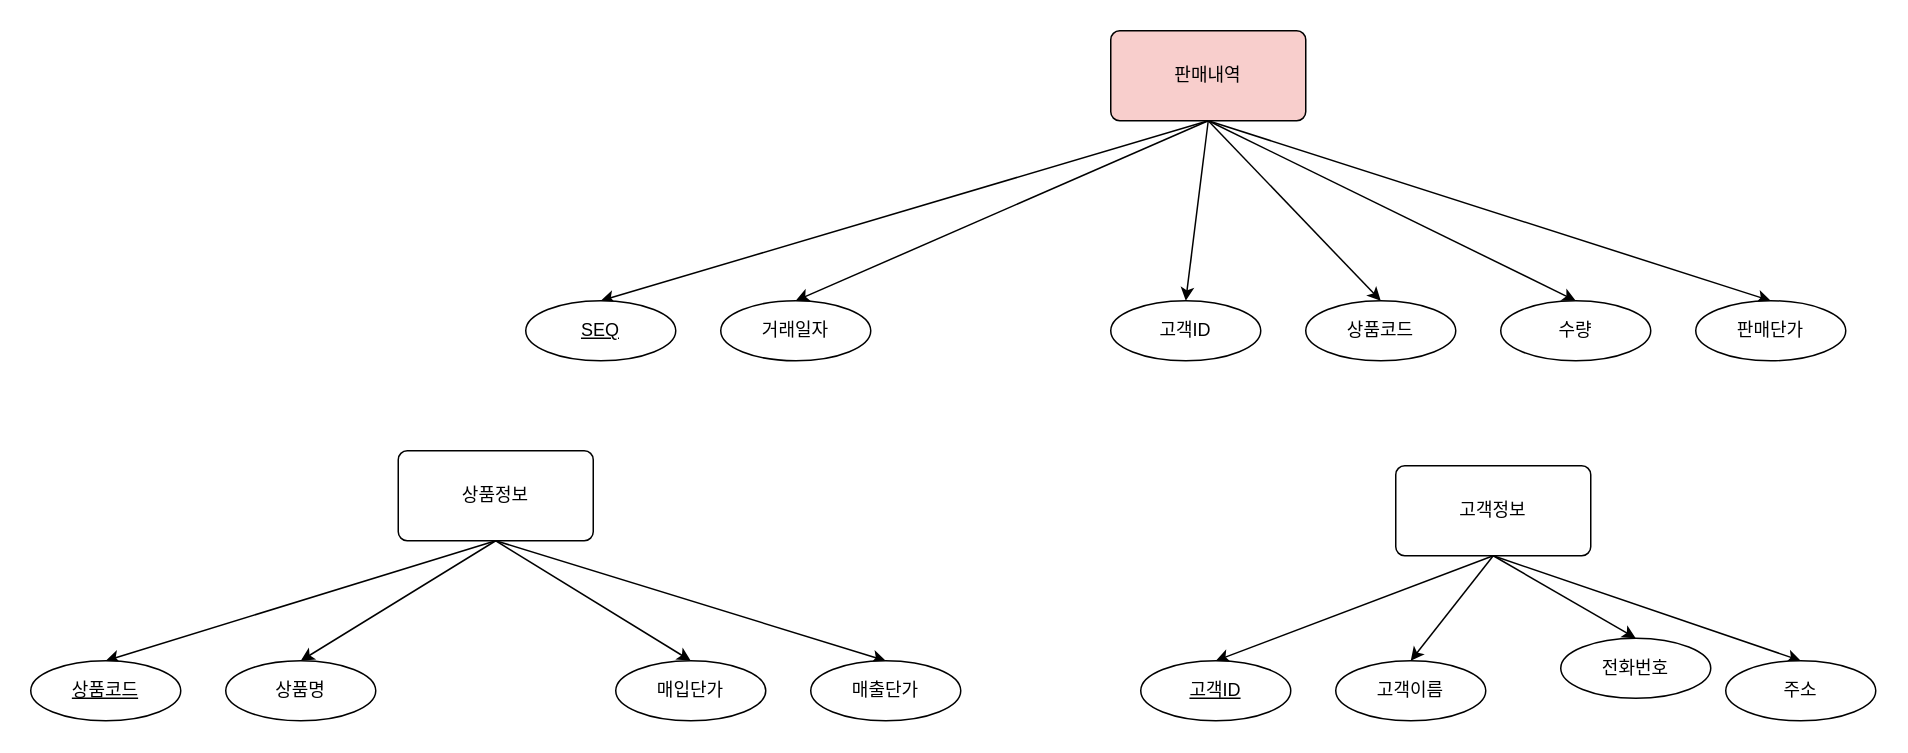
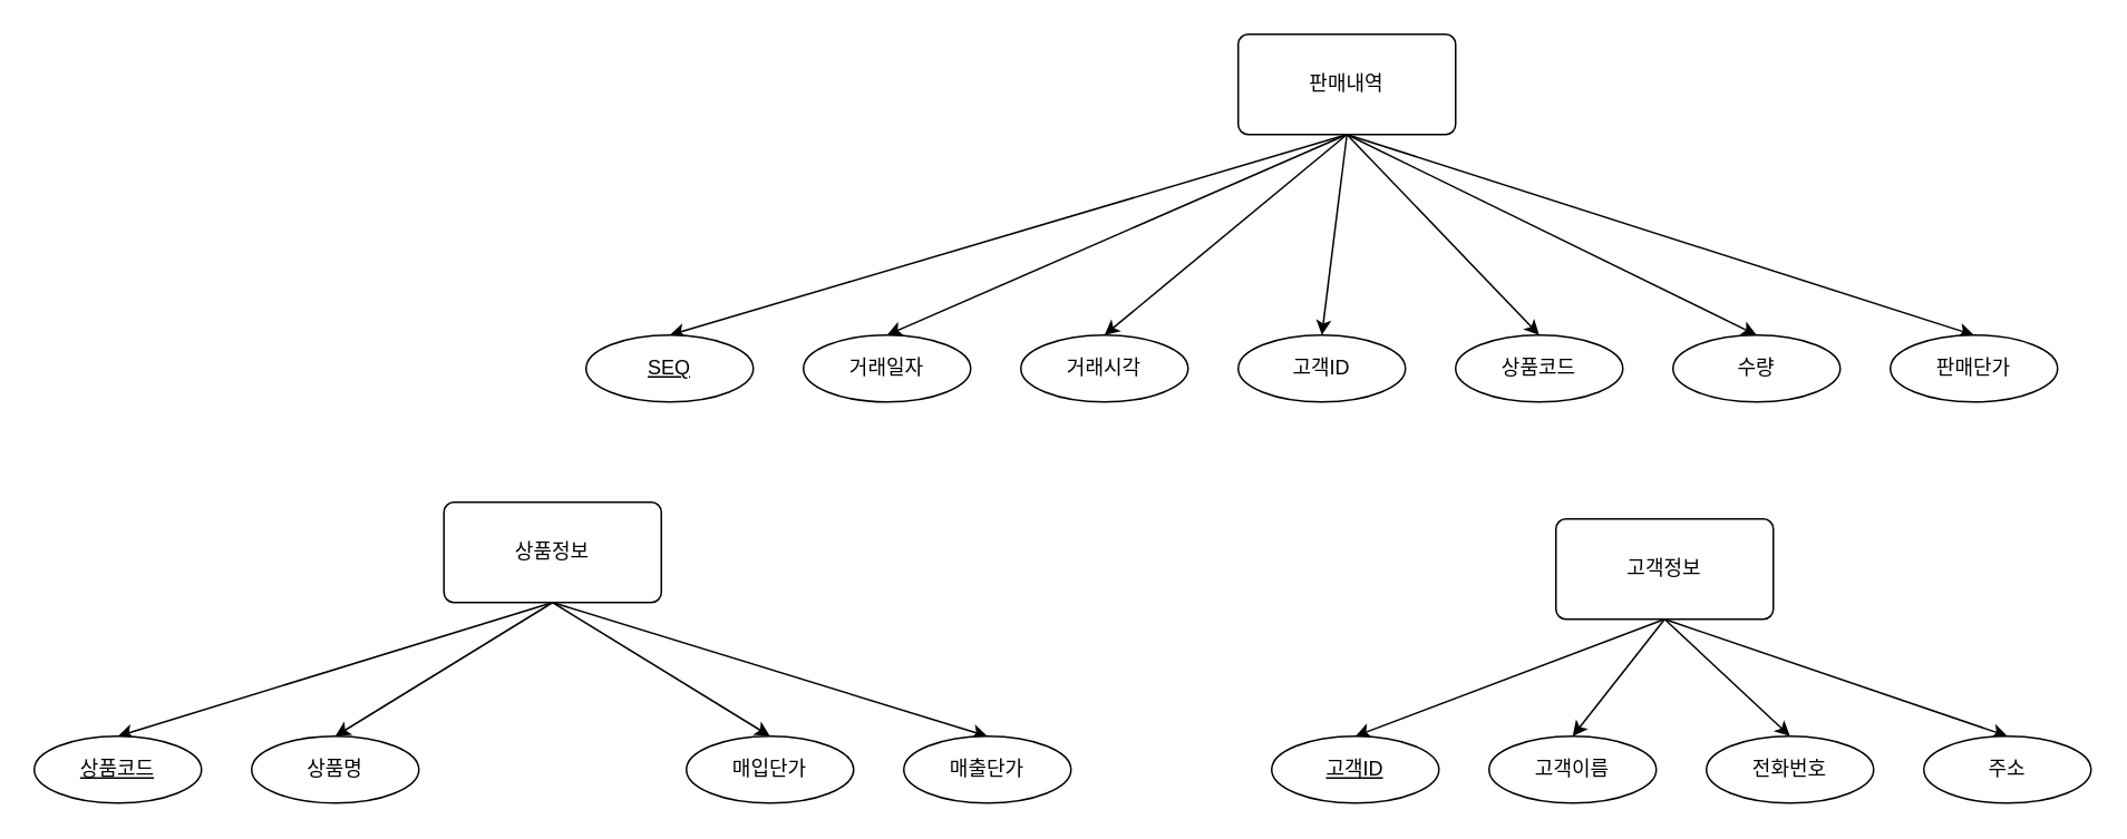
  <mxCell id="0" />
  <mxCell id="1" parent="0" />
  <mxCell id="2" style="rounded=0;orthogonalLoop=1;jettySize=auto;html=1;entryX=0.5;entryY=0;entryDx=0;entryDy=0;exitX=0.5;exitY=1;exitDx=0;exitDy=0;" edge="1" parent="1" source="6" target="7"><mxGeometry relative="1" as="geometry" /></mxCell>
  <mxCell id="3" style="rounded=0;orthogonalLoop=1;jettySize=auto;html=1;entryX=0.5;entryY=0;entryDx=0;entryDy=0;exitX=0.5;exitY=1;exitDx=0;exitDy=0;" edge="1" parent="1" source="6" target="8"><mxGeometry relative="1" as="geometry" /></mxCell>
  <mxCell id="4" style="rounded=0;orthogonalLoop=1;jettySize=auto;html=1;entryX=0.5;entryY=0;entryDx=0;entryDy=0;exitX=0.5;exitY=1;exitDx=0;exitDy=0;" edge="1" parent="1" source="6" target="9"><mxGeometry relative="1" as="geometry" /></mxCell>
  <mxCell id="5" style="rounded=0;orthogonalLoop=1;jettySize=auto;html=1;entryX=0.5;entryY=0;entryDx=0;entryDy=0;exitX=0.5;exitY=1;exitDx=0;exitDy=0;" edge="1" parent="1" source="6" target="10"><mxGeometry relative="1" as="geometry" /></mxCell>
  <mxCell id="6" value="상품정보" style="rounded=1;arcSize=10;whiteSpace=wrap;html=1;align=center;" vertex="1" parent="1"><mxGeometry x="265" y="300" width="130" height="60" as="geometry" /></mxCell>
  <mxCell id="7" value="상품코드" style="ellipse;whiteSpace=wrap;html=1;align=center;fontStyle=4;" vertex="1" parent="1"><mxGeometry x="20" y="440" width="100" height="40" as="geometry" /></mxCell>
  <mxCell id="8" value="상품명" style="ellipse;whiteSpace=wrap;html=1;align=center;" vertex="1" parent="1"><mxGeometry x="150" y="440" width="100" height="40" as="geometry" /></mxCell>
  <mxCell id="9" value="매입단가" style="ellipse;whiteSpace=wrap;html=1;align=center;" vertex="1" parent="1"><mxGeometry x="410" y="440" width="100" height="40" as="geometry" /></mxCell>
  <mxCell id="10" value="매출단가" style="ellipse;whiteSpace=wrap;html=1;align=center;" vertex="1" parent="1"><mxGeometry x="540" y="440" width="100" height="40" as="geometry" /></mxCell>
  <mxCell id="11" style="rounded=0;orthogonalLoop=1;jettySize=auto;html=1;entryX=0.5;entryY=0;entryDx=0;entryDy=0;exitX=0.5;exitY=1;exitDx=0;exitDy=0;" edge="1" parent="1" source="15" target="16"><mxGeometry relative="1" as="geometry" /></mxCell>
  <mxCell id="12" style="edgeStyle=none;shape=connector;rounded=0;orthogonalLoop=1;jettySize=auto;html=1;entryX=0.5;entryY=0;entryDx=0;entryDy=0;labelBackgroundColor=default;strokeColor=default;fontFamily=Helvetica;fontSize=11;fontColor=default;endArrow=classic;exitX=0.5;exitY=1;exitDx=0;exitDy=0;" edge="1" parent="1" source="15" target="17"><mxGeometry relative="1" as="geometry" /></mxCell>
  <mxCell id="13" style="edgeStyle=none;shape=connector;rounded=0;orthogonalLoop=1;jettySize=auto;html=1;entryX=0.5;entryY=0;entryDx=0;entryDy=0;labelBackgroundColor=default;strokeColor=default;fontFamily=Helvetica;fontSize=11;fontColor=default;endArrow=classic;exitX=0.5;exitY=1;exitDx=0;exitDy=0;" edge="1" parent="1" source="15" target="18"><mxGeometry relative="1" as="geometry" /></mxCell>
  <mxCell id="14" style="edgeStyle=none;shape=connector;rounded=0;orthogonalLoop=1;jettySize=auto;html=1;entryX=0.5;entryY=0;entryDx=0;entryDy=0;labelBackgroundColor=default;strokeColor=default;fontFamily=Helvetica;fontSize=11;fontColor=default;endArrow=classic;exitX=0.5;exitY=1;exitDx=0;exitDy=0;" edge="1" parent="1" source="15" target="19"><mxGeometry relative="1" as="geometry" /></mxCell>
  <mxCell id="15" value="고객정보" style="rounded=1;arcSize=10;whiteSpace=wrap;html=1;align=center;" vertex="1" parent="1"><mxGeometry x="930" y="310" width="130" height="60" as="geometry" /></mxCell>
  <mxCell id="16" value="고객ID" style="ellipse;whiteSpace=wrap;html=1;align=center;fontStyle=4;" vertex="1" parent="1"><mxGeometry x="760" y="440" width="100" height="40" as="geometry" /></mxCell>
  <mxCell id="17" value="고객이름" style="ellipse;whiteSpace=wrap;html=1;align=center;" vertex="1" parent="1"><mxGeometry x="890" y="440" width="100" height="40" as="geometry" /></mxCell>
- <mxCell id="18" value="전화번호" style="ellipse;whiteSpace=wrap;html=1;align=center;" vertex="1" parent="1"><mxGeometry x="1040" y="425" width="100" height="40" as="geometry" /></mxCell>
+ <mxCell id="18" value="전화번호" style="ellipse;whiteSpace=wrap;html=1;align=center;" vertex="1" parent="1"><mxGeometry x="1020" y="440" width="100" height="40" as="geometry" /></mxCell>
  <mxCell id="19" value="주소" style="ellipse;whiteSpace=wrap;html=1;align=center;" vertex="1" parent="1"><mxGeometry x="1150" y="440" width="100" height="40" as="geometry" /></mxCell>
  <mxCell id="20" style="rounded=0;orthogonalLoop=1;jettySize=auto;html=1;entryX=0.5;entryY=0;entryDx=0;entryDy=0;exitX=0.5;exitY=1;exitDx=0;exitDy=0;" edge="1" parent="1" source="27" target="28"><mxGeometry relative="1" as="geometry" /></mxCell>
  <mxCell id="21" style="rounded=0;orthogonalLoop=1;jettySize=auto;html=1;entryX=0.5;entryY=0;entryDx=0;entryDy=0;exitX=0.5;exitY=1;exitDx=0;exitDy=0;" edge="1" parent="1" source="27" target="29"><mxGeometry relative="1" as="geometry" /></mxCell>
+ <mxCell id="22" style="rounded=0;orthogonalLoop=1;jettySize=auto;html=1;entryX=0.5;entryY=0;entryDx=0;entryDy=0;exitX=0.5;exitY=1;exitDx=0;exitDy=0;" edge="1" parent="1" source="27" target="30"><mxGeometry relative="1" as="geometry" /></mxCell>
  <mxCell id="23" style="rounded=0;orthogonalLoop=1;jettySize=auto;html=1;entryX=0.5;entryY=0;entryDx=0;entryDy=0;exitX=0.5;exitY=1;exitDx=0;exitDy=0;" edge="1" parent="1" source="27" target="31"><mxGeometry relative="1" as="geometry" /></mxCell>
  <mxCell id="24" style="rounded=0;orthogonalLoop=1;jettySize=auto;html=1;entryX=0.5;entryY=0;entryDx=0;entryDy=0;exitX=0.5;exitY=1;exitDx=0;exitDy=0;" edge="1" parent="1" source="27" target="32"><mxGeometry relative="1" as="geometry" /></mxCell>
  <mxCell id="25" style="edgeStyle=none;shape=connector;rounded=0;orthogonalLoop=1;jettySize=auto;html=1;entryX=0.5;entryY=0;entryDx=0;entryDy=0;labelBackgroundColor=default;strokeColor=default;fontFamily=Helvetica;fontSize=11;fontColor=default;endArrow=classic;exitX=0.5;exitY=1;exitDx=0;exitDy=0;" edge="1" parent="1" source="27" target="34"><mxGeometry relative="1" as="geometry" /></mxCell>
  <mxCell id="26" style="edgeStyle=none;shape=connector;rounded=0;orthogonalLoop=1;jettySize=auto;html=1;entryX=0.5;entryY=0;entryDx=0;entryDy=0;labelBackgroundColor=default;strokeColor=default;fontFamily=Helvetica;fontSize=11;fontColor=default;endArrow=classic;exitX=0.5;exitY=1;exitDx=0;exitDy=0;" edge="1" parent="1" source="27" target="33"><mxGeometry relative="1" as="geometry" /></mxCell>
- <mxCell id="27" value="판매내역" style="rounded=1;arcSize=10;whiteSpace=wrap;html=1;align=center;fillColor=#f8cecc;" vertex="1" parent="1"><mxGeometry x="740" y="20" width="130" height="60" as="geometry" /></mxCell>
+ <mxCell id="27" value="판매내역" style="rounded=1;arcSize=10;whiteSpace=wrap;html=1;align=center;" vertex="1" parent="1"><mxGeometry x="740" y="20" width="130" height="60" as="geometry" /></mxCell>
  <mxCell id="28" value="SEQ" style="ellipse;whiteSpace=wrap;html=1;align=center;fontStyle=4;" vertex="1" parent="1"><mxGeometry x="350" y="200" width="100" height="40" as="geometry" /></mxCell>
  <mxCell id="29" value="거래일자" style="ellipse;whiteSpace=wrap;html=1;align=center;" vertex="1" parent="1"><mxGeometry x="480" y="200" width="100" height="40" as="geometry" /></mxCell>
+ <mxCell id="30" value="거래시각" style="ellipse;whiteSpace=wrap;html=1;align=center;" vertex="1" parent="1"><mxGeometry x="610" y="200" width="100" height="40" as="geometry" /></mxCell>
  <mxCell id="31" value="고객ID" style="ellipse;whiteSpace=wrap;html=1;align=center;" vertex="1" parent="1"><mxGeometry x="740" y="200" width="100" height="40" as="geometry" /></mxCell>
  <mxCell id="32" value="상품코드" style="ellipse;whiteSpace=wrap;html=1;align=center;" vertex="1" parent="1"><mxGeometry x="870" y="200" width="100" height="40" as="geometry" /></mxCell>
  <mxCell id="33" value="판매단가" style="ellipse;whiteSpace=wrap;html=1;align=center;" vertex="1" parent="1"><mxGeometry x="1130" y="200" width="100" height="40" as="geometry" /></mxCell>
  <mxCell id="34" value="수량" style="ellipse;whiteSpace=wrap;html=1;align=center;" vertex="1" parent="1"><mxGeometry x="1000" y="200" width="100" height="40" as="geometry" /></mxCell>
